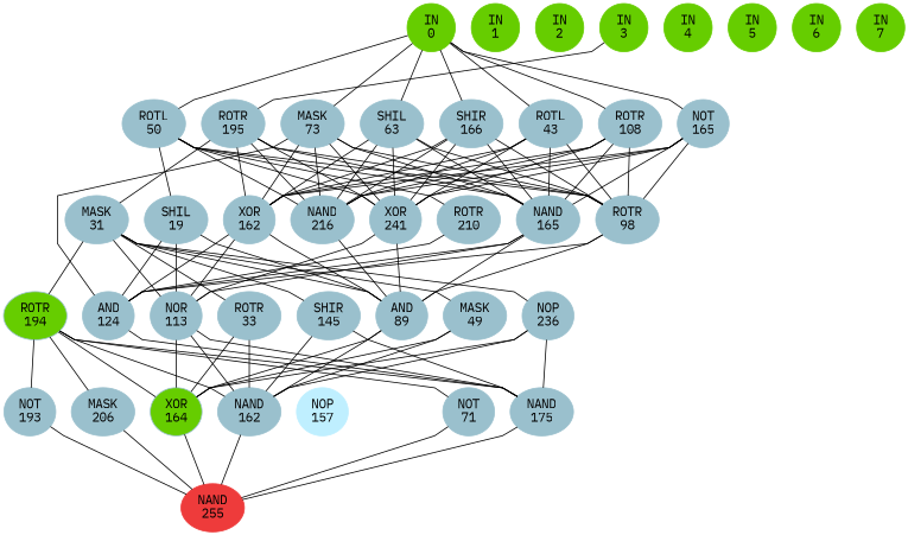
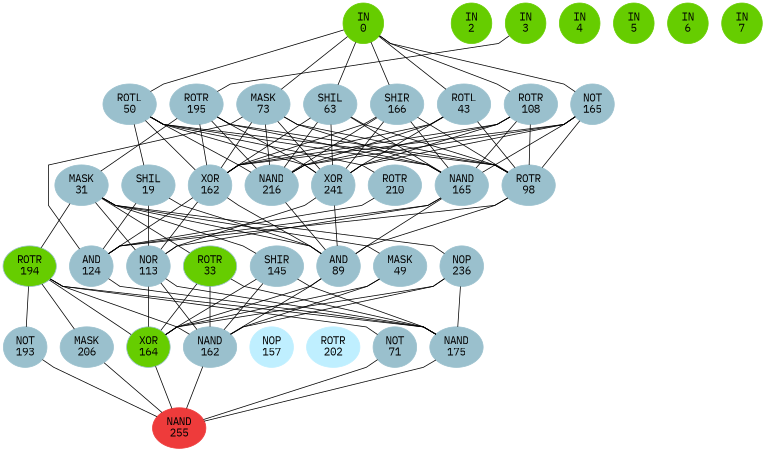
  graph {
    fontname="IBM Plex Mono"
    ordering=out
    rankdir=BT
    ranksep=0.75
    splines=polyline
    node [color=lightblue3 fontname="IBM Plex Mono" style=filled]
    edge [fontname="IBM Plex Mono" style=solid]
    n1 [color=chartreuse3 label="IN\n0"]
-   n2 [color=chartreuse3 label="IN\n1"]
    n3 [color=chartreuse3 label="IN\n2"]
    n4 [color=chartreuse3 label="IN\n3"]
    n5 [color=chartreuse3 label="IN\n4"]
    n6 [color=chartreuse3 label="IN\n5"]
    n7 [color=chartreuse3 label="IN\n6"]
    n8 [color=chartreuse3 label="IN\n7"]
    n9 [label="ROTL\n50"]
    n10 [label="ROTR\n195"]
    n11 [label="MASK\n73"]
    n12 [label="SHIL\n63"]
    n13 [label="SHIR\n166"]
    n14 [label="ROTL\n43"]
    n15 [label="ROTR\n108"]
    n16 [label="NOT\n165"]
    n17 [label="MASK\n31"]
    n18 [label="SHIL\n19"]
    n19 [label="XOR\n162"]
    n20 [label="NAND\n216"]
    n21 [label="XOR\n241"]
    n22 [label="ROTR\n210"]
    n23 [label="NAND\n165"]
    n24 [label="ROTR\n98"]
    n25 [fillcolor=chartreuse3 label="ROTR\n194"]
    n26 [label="AND\n124"]
    n27 [label="NOR\n113"]
-   n28 [label="ROTR\n33"]
+   n28 [label="ROTR\n33" fillcolor=chartreuse3]
    n29 [label="SHIR\n145"]
    n30 [label="AND\n89"]
    n31 [label="MASK\n49"]
    n32 [label="NOP\n236"]
    n33 [label="NOT\n193"]
    n34 [label="MASK\n206"]
    n35 [fillcolor=chartreuse3 label="XOR\n164"]
    n36 [label="NAND\n162"]
    n37 [color=lightblue1 label="NOP\n157"]
+   n38 [color=lightblue1 label="ROTR\n202"]
    n39 [label="NOT\n71"]
    n40 [label="NAND\n175"]
    n41 [color=brown2 label="NAND\n255"]
    subgraph sub_1 {
      rank=same
      n1
-     n2
      n3
      n4
      n5
      n6
      n7
      n8
    }
    subgraph sub_2 {
      rank=same
      n9
      n10
      n11
      n12
      n13
      n14
      n15
      n16
    }
    subgraph sub_3 {
      rank=same
      n17
      n18
      n19
      n20
      n21
      n22
      n23
      n24
    }
    subgraph sub_4 {
      rank=same
      n25
      n26
      n27
      n28
      n29
      n30
      n31
      n32
    }
    subgraph sub_5 {
      rank=same
      n33
      n34
      n35
      n36
      n37
+     n38
      n39
      n40
    }
    subgraph sub_6 {
      rank=same
      n41
    }
-   n1 -- n2 [style=invis]
-   n2 -- n3 [style=invis]
    n3 -- n4 [style=invis]
    n4 -- n5 [style=invis]
    n5 -- n6 [style=invis]
    n6 -- n7 [style=invis]
    n7 -- n8 [style=invis]
    n9 -- n1
    n9 -- n10 [style=invis]
    n10 -- n4
    n10 -- n11 [style=invis]
    n11 -- n1
    n11 -- n12 [style=invis]
    n12 -- n1
    n12 -- n13 [style=invis]
    n13 -- n1
    n13 -- n14 [style=invis]
    n14 -- n1
    n14 -- n15 [style=invis]
    n15 -- n1
    n15 -- n16 [style=invis]
    n16 -- n1
    n17 -- n10
    n17 -- n18 [style=invis]
    n18 -- n9
    n18 -- n19 [style=invis]
+   n19 -- n9
    n19 -- n10
    n19 -- n11
    n19 -- n12
    n19 -- n13
    n19 -- n14
    n19 -- n15
    n19 -- n16
    n19 -- n20 [style=invis]
    n20 -- n9
    n20 -- n10
    n20 -- n11
    n20 -- n12
    n20 -- n13
    n20 -- n14
    n20 -- n15
    n20 -- n16
    n20 -- n21 [style=invis]
    n21 -- n9
    n21 -- n10
    n21 -- n11
    n21 -- n12
    n21 -- n13
    n21 -- n14
    n21 -- n15
    n21 -- n16
    n21 -- n22 [style=invis]
    n22 -- n9
    n22 -- n23 [style=invis]
    n23 -- n9
    n23 -- n10
    n23 -- n11
    n23 -- n12
    n23 -- n13
-   n23 -- n14
    n23 -- n15
    n23 -- n16
    n23 -- n24 [style=invis]
    n24 -- n9
    n24 -- n10
    n24 -- n11
    n24 -- n12
    n24 -- n13
    n24 -- n14
    n24 -- n15
    n24 -- n16
    n25 -- n17
    n25 -- n26 [style=invis]
    n26 -- n11
    n26 -- n18
    n26 -- n19
    n26 -- n22
    n26 -- n23
    n26 -- n24
    n26 -- n27 [style=invis]
    n27 -- n17
    n27 -- n18
    n27 -- n19
    n27 -- n21
    n27 -- n23
    n27 -- n28 [style=invis]
    n28 -- n17
    n28 -- n29 [style=invis]
    n29 -- n17
    n29 -- n30 [style=invis]
    n30 -- n17
    n30 -- n18
    n30 -- n19
    n30 -- n20
    n30 -- n21
    n30 -- n23
    n30 -- n24
    n30 -- n31 [style=invis]
    n31 -- n17
    n31 -- n32 [style=invis]
    n32 -- n17
    n33 -- n25
    n33 -- n34 [style=invis]
    n34 -- n25
    n34 -- n35 [style=invis]
    n35 -- n25
    n35 -- n27
    n35 -- n28
+   n35 -- n29
    n35 -- n30
    n35 -- n31
    n35 -- n32
    n35 -- n36 [style=invis]
    n36 -- n25
    n36 -- n27
    n36 -- n28
    n36 -- n29
    n36 -- n30
    n36 -- n31
    n36 -- n32
    n36 -- n37 [style=invis]
+   n37 -- n38 [style=invis]
+   n38 -- n39 [style=invis]
    n39 -- n25
    n39 -- n40 [style=invis]
    n40 -- n25
    n40 -- n26
    n40 -- n27
+   n40 -- n28
    n40 -- n29
    n40 -- n32
    n41 -- n33
    n41 -- n34
    n41 -- n35
    n41 -- n36
    n41 -- n39
    n41 -- n40
    n41 -- n41 [style=invis]
  }
